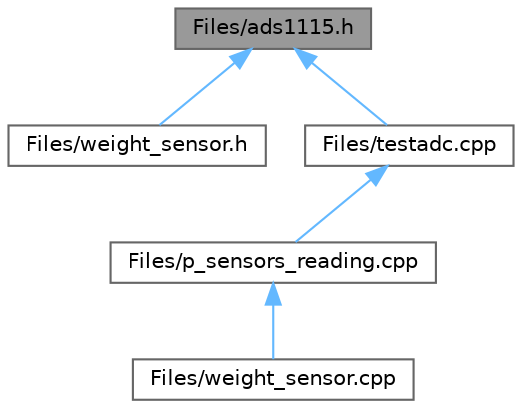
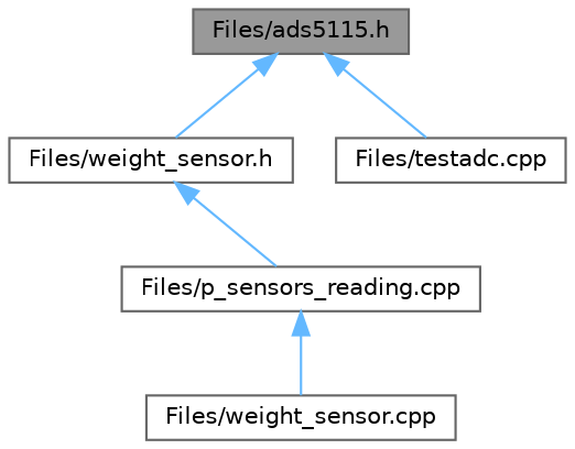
  digraph {
    node [color=grey40 fillcolor=white fontname=Helvetica fontsize=10 shape=box style=filled]
    edge [color=steelblue1 dir=back fontname=Helvetica fontsize=10 labelfontname=Helvetica labelfontsize=10 style=solid]
-   n1 [color=gray40 fillcolor=grey60 fontcolor=black height=0.2 label="Files/ads1115.h" width=0.4]
+   n1 [color=gray40 fillcolor=grey60 fontcolor=black height=0.2 label="Files/ads5115.h" width=0.4]
    n2 [height=0.2 label="Files/weight_sensor.h" width=0.4]
    n3 [height=0.2 label="Files/testadc.cpp" width=0.4]
    n4 [height=0.2 label="Files/p_sensors_reading.cpp" width=0.4]
    n5 [height=0.2 label="Files/weight_sensor.cpp" width=0.4]
    n1 -> n2
    n1 -> n3
-   n3 -> n4
+   n2 -> n4
    n4 -> n5
  }
